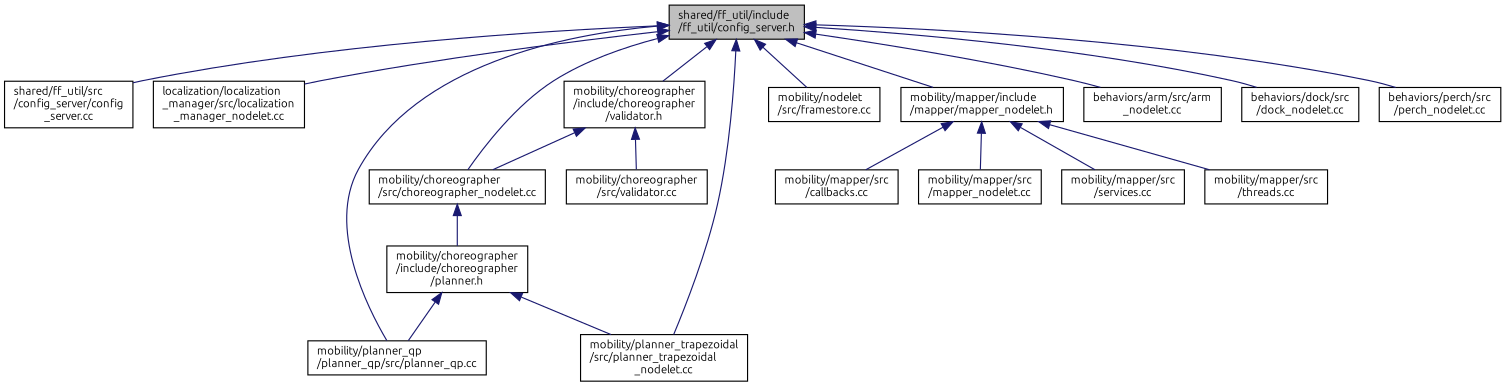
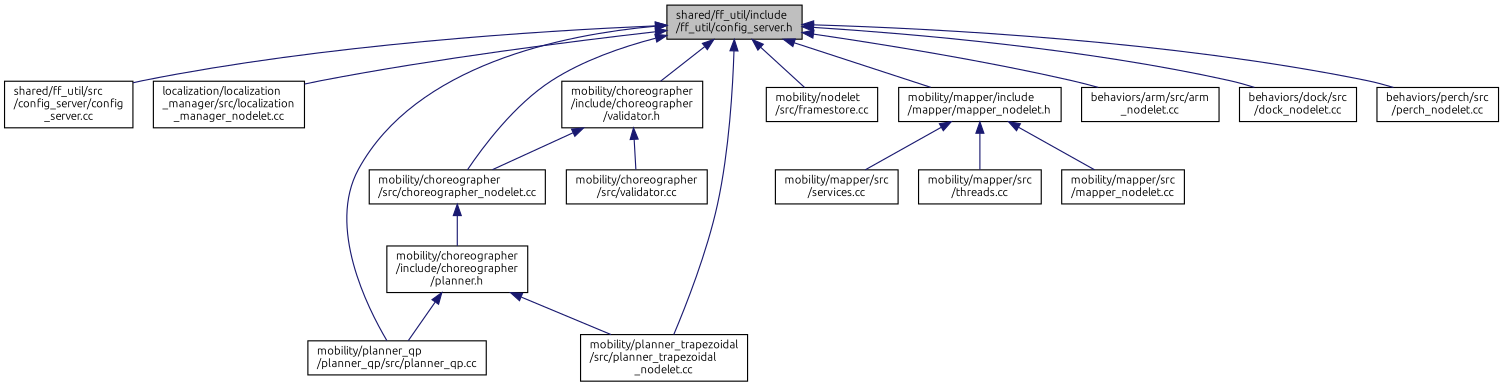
  digraph {
    fontname=Ubuntu
    node [color=black fillcolor=white fontname=Ubuntu fontsize=10 shape=record style=filled]
    edge [color=midnightblue dir=back fontname=Ubuntu fontsize=10 labelfontname=Helvetica labelfontsize=10 style=solid]
    n1 [fillcolor=grey75 fontcolor=black height=0.2 label="shared/ff_util/include\l/ff_util/config_server.h" width=0.4]
    n2 [height=0.2 label="shared/ff_util/src\l/config_server/config\l_server.cc" width=0.4]
    n3 [height=0.2 label="localization/localization\l_manager/src/localization\l_manager_nodelet.cc" width=0.4]
    n4 [height=0.2 label="mobility/planner_qp\l/planner_qp/src/planner_qp.cc" width=0.4]
    n5 [height=0.2 label="mobility/planner_trapezoidal\l/src/planner_trapezoidal\l_nodelet.cc" width=0.4]
    n6 [height=0.2 label="mobility/choreographer\l/include/choreographer\l/validator.h" width=0.4]
    n7 [height=0.2 label="mobility/choreographer\l/src/choreographer_nodelet.cc" width=0.4]
    n8 [height=0.2 label="mobility/nodelet\l/src/framestore.cc" width=0.4]
    n9 [height=0.2 label="mobility/mapper/include\l/mapper/mapper_nodelet.h" width=0.4]
    n10 [height=0.2 label="behaviors/arm/src/arm\l_nodelet.cc" width=0.4]
    n11 [height=0.2 label="behaviors/dock/src\l/dock_nodelet.cc" width=0.4]
    n12 [height=0.2 label="behaviors/perch/src\l/perch_nodelet.cc" width=0.4]
    n13 [height=0.2 label="mobility/choreographer\l/include/choreographer\l/planner.h" width=0.4]
    n14 [height=0.2 label="mobility/choreographer\l/src/validator.cc" width=0.4]
-   n15 [height=0.2 label="mobility/mapper/src\l/callbacks.cc" width=0.4]
    n16 [height=0.2 label="mobility/mapper/src\l/mapper_nodelet.cc" width=0.4]
    n17 [height=0.2 label="mobility/mapper/src\l/services.cc" width=0.4]
    n18 [height=0.2 label="mobility/mapper/src\l/threads.cc" width=0.4]
    n1 -> n2
    n1 -> n3
    n1 -> n4
    n1 -> n5
    n1 -> n6
    n1 -> n7
    n1 -> n8
    n1 -> n9
    n1 -> n10
    n1 -> n11
    n1 -> n12
    n6 -> n7
    n6 -> n14
    n7 -> n13
-   n9 -> n15
    n9 -> n16
    n9 -> n17
    n9 -> n18
    n13 -> n4
    n13 -> n5
  }
